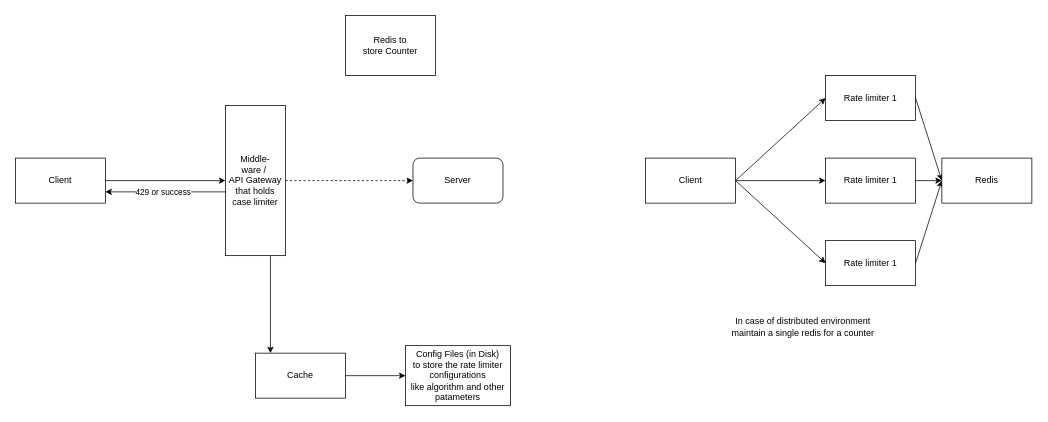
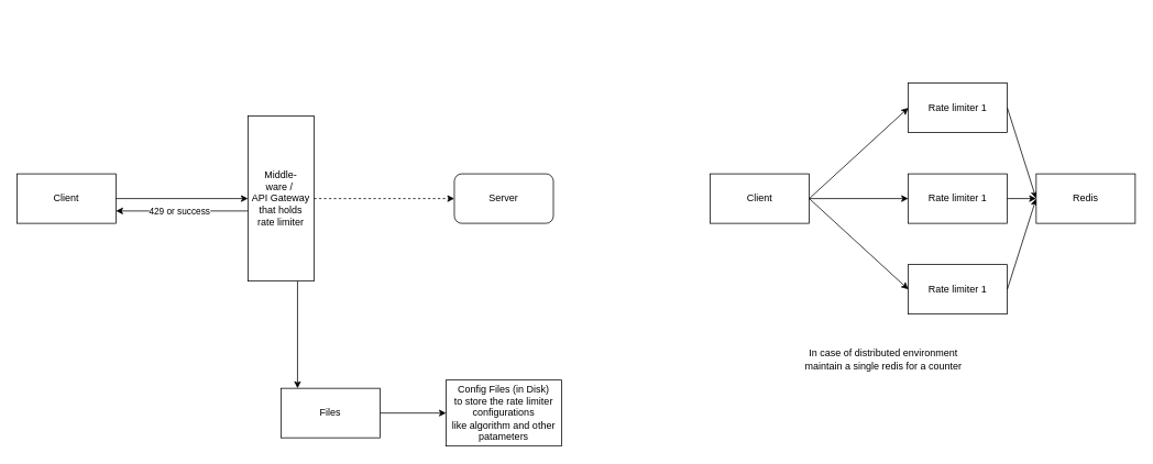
  <mxCell id="0" />
  <mxCell id="1" parent="0" />
- <mxCell id="2" value="Redis to&lt;div&gt;store Counter&lt;/div&gt;" style="rounded=0;whiteSpace=wrap;html=1;" vertex="1" parent="1"><mxGeometry x="460" y="20" width="120" height="80" as="geometry" /></mxCell>
  <mxCell id="3" value="Client" style="rounded=0;whiteSpace=wrap;html=1;" vertex="1" parent="1"><mxGeometry x="20" y="210" width="120" height="60" as="geometry" /></mxCell>
  <mxCell id="4" value="Server" style="whiteSpace=wrap;html=1;rounded=1;" vertex="1" parent="1"><mxGeometry x="550" y="210" width="120" height="60" as="geometry" /></mxCell>
- <mxCell id="5" value="Middle-&lt;div&gt;ware /&amp;nbsp;&lt;/div&gt;&lt;div&gt;API Gateway&lt;/div&gt;&lt;div&gt;that holds&lt;/div&gt;&lt;div&gt;case limiter&lt;/div&gt;" style="rounded=0;whiteSpace=wrap;html=1;" vertex="1" parent="1"><mxGeometry x="300" y="140" width="80" height="200" as="geometry" /></mxCell>
+ <mxCell id="5" value="Middle-&lt;div&gt;ware /&amp;nbsp;&lt;/div&gt;&lt;div&gt;API Gateway&lt;/div&gt;&lt;div&gt;that holds&lt;/div&gt;&lt;div&gt;rate limiter&lt;/div&gt;" style="rounded=0;whiteSpace=wrap;html=1;" vertex="1" parent="1"><mxGeometry x="300" y="140" width="80" height="200" as="geometry" /></mxCell>
  <mxCell id="6" value="" style="endArrow=classic;html=1;rounded=0;entryX=0;entryY=0.5;entryDx=0;entryDy=0;exitX=1;exitY=0.5;exitDx=0;exitDy=0;" edge="1" parent="1" source="3" target="5"><mxGeometry width="50" height="50" relative="1" as="geometry"><mxPoint x="40" y="200" as="sourcePoint" /><mxPoint x="90" y="150" as="targetPoint" /></mxGeometry></mxCell>
  <mxCell id="7" value="Config Files (in Disk)&lt;div&gt;to store the rate limiter configurations&lt;/div&gt;&lt;div&gt;like algorithm and other patameters&lt;/div&gt;" style="rounded=0;whiteSpace=wrap;html=1;" vertex="1" parent="1"><mxGeometry x="540" y="460" width="140" height="80" as="geometry" /></mxCell>
- <mxCell id="8" value="Cache" style="rounded=0;whiteSpace=wrap;html=1;" vertex="1" parent="1"><mxGeometry y="470" width="120" height="60" as="geometry" x="340" /></mxCell>
+ <mxCell id="8" value="Files" style="rounded=0;whiteSpace=wrap;html=1;" vertex="1" parent="1"><mxGeometry y="470" width="120" height="60" as="geometry" x="340" /></mxCell>
  <mxCell id="9" value="" style="endArrow=classic;html=1;rounded=0;exitX=0.75;exitY=1;exitDx=0;exitDy=0;" edge="1" parent="1" source="5"><mxGeometry width="50" height="50" relative="1" as="geometry"><mxPoint x="370" y="420" as="sourcePoint" /><mxPoint x="360" y="470" as="targetPoint" /></mxGeometry></mxCell>
  <mxCell id="10" value="" style="endArrow=classic;html=1;rounded=0;entryX=1;entryY=0.75;entryDx=0;entryDy=0;exitX=0;exitY=0.575;exitDx=0;exitDy=0;exitPerimeter=0;" edge="1" parent="1" source="5" target="3"><mxGeometry width="50" height="50" relative="1" as="geometry"><mxPoint x="140" y="390" as="sourcePoint" /><mxPoint x="190" y="340" as="targetPoint" /></mxGeometry></mxCell>
  <mxCell id="11" value="429 or success" style="edgeLabel;html=1;align=center;verticalAlign=middle;resizable=0;points=[];" vertex="1" connectable="0" parent="10"><mxGeometry x="0.05" relative="1" as="geometry"><mxPoint as="offset" /></mxGeometry></mxCell>
  <mxCell id="12" value="" style="endArrow=classic;html=1;rounded=0;entryX=0;entryY=0.5;entryDx=0;entryDy=0;exitX=1;exitY=0.5;exitDx=0;exitDy=0;dashed=1;" edge="1" parent="1" source="5" target="4"><mxGeometry width="50" height="50" relative="1" as="geometry"><mxPoint x="-10" y="470" as="sourcePoint" /><mxPoint x="40" y="420" as="targetPoint" /></mxGeometry></mxCell>
  <mxCell id="13" value="" style="endArrow=classic;html=1;rounded=0;entryX=0;entryY=0.5;entryDx=0;entryDy=0;exitX=1;exitY=0.5;exitDx=0;exitDy=0;" edge="1" parent="1" source="8" target="7"><mxGeometry width="50" height="50" relative="1" as="geometry"><mxPoint x="360" y="640" as="sourcePoint" /><mxPoint x="410" y="590" as="targetPoint" /></mxGeometry></mxCell>
  <mxCell id="14" value="Client" style="rounded=0;whiteSpace=wrap;html=1;" vertex="1" parent="1"><mxGeometry x="860" y="210" width="120" height="60" as="geometry" /></mxCell>
  <mxCell id="15" value="Rate limiter 1" style="rounded=0;whiteSpace=wrap;html=1;" vertex="1" parent="1"><mxGeometry x="1100" y="100" width="120" height="60" as="geometry" /></mxCell>
  <mxCell id="16" value="Rate limiter 1" style="rounded=0;whiteSpace=wrap;html=1;" vertex="1" parent="1"><mxGeometry x="1100" y="210" width="120" height="60" as="geometry" /></mxCell>
  <mxCell id="17" value="Rate limiter 1" style="rounded=0;whiteSpace=wrap;html=1;" vertex="1" parent="1"><mxGeometry x="1100" y="320" width="120" height="60" as="geometry" /></mxCell>
  <mxCell id="18" value="" style="endArrow=classic;html=1;rounded=0;entryX=0;entryY=0.5;entryDx=0;entryDy=0;exitX=1;exitY=0.5;exitDx=0;exitDy=0;" edge="1" parent="1" source="14" target="15"><mxGeometry width="50" height="50" relative="1" as="geometry"><mxPoint x="910" y="500" as="sourcePoint" /><mxPoint x="960" y="450" as="targetPoint" /></mxGeometry></mxCell>
  <mxCell id="19" value="" style="endArrow=classic;html=1;rounded=0;entryX=0;entryY=0.5;entryDx=0;entryDy=0;" edge="1" parent="1" target="16"><mxGeometry width="50" height="50" relative="1" as="geometry"><mxPoint x="980" y="240" as="sourcePoint" /><mxPoint x="1080" y="340" as="targetPoint" /></mxGeometry></mxCell>
  <mxCell id="20" value="" style="endArrow=classic;html=1;rounded=0;entryX=0;entryY=0.5;entryDx=0;entryDy=0;exitX=1;exitY=0.5;exitDx=0;exitDy=0;" edge="1" parent="1" source="14" target="17"><mxGeometry width="50" height="50" relative="1" as="geometry"><mxPoint x="900" y="420" as="sourcePoint" /><mxPoint x="950" y="370" as="targetPoint" /></mxGeometry></mxCell>
  <mxCell id="21" value="In case of distributed environment maintain a single redis for a counter" style="text;html=1;whiteSpace=wrap;strokeColor=none;fillColor=none;align=center;verticalAlign=middle;rounded=0;" vertex="1" parent="1"><mxGeometry x="970" y="420" width="200" height="30" as="geometry" /></mxCell>
  <mxCell id="22" value="" style="endArrow=classic;html=1;rounded=0;exitX=1;exitY=0.5;exitDx=0;exitDy=0;entryX=0;entryY=0.5;entryDx=0;entryDy=0;" edge="1" parent="1" source="15" target="25"><mxGeometry width="50" height="50" relative="1" as="geometry"><mxPoint x="1300" y="140" as="sourcePoint" /><mxPoint x="1350" y="250" as="targetPoint" /></mxGeometry></mxCell>
  <mxCell id="23" value="" style="endArrow=classic;html=1;rounded=0;exitX=1;exitY=0.5;exitDx=0;exitDy=0;entryX=0;entryY=0.5;entryDx=0;entryDy=0;" edge="1" parent="1" source="16" target="25"><mxGeometry width="50" height="50" relative="1" as="geometry"><mxPoint x="880" y="140" as="sourcePoint" /><mxPoint x="1350" y="250" as="targetPoint" /></mxGeometry></mxCell>
  <mxCell id="24" value="" style="endArrow=classic;html=1;rounded=0;exitX=1;exitY=0.5;exitDx=0;exitDy=0;entryX=0;entryY=0.5;entryDx=0;entryDy=0;" edge="1" parent="1" source="17" target="25"><mxGeometry width="50" height="50" relative="1" as="geometry"><mxPoint x="1310" y="340" as="sourcePoint" /><mxPoint x="1360" y="290" as="targetPoint" /></mxGeometry></mxCell>
  <mxCell id="25" value="Redis" style="rounded=0;whiteSpace=wrap;html=1;" vertex="1" parent="1"><mxGeometry x="1255" y="210" width="120" height="60" as="geometry" /></mxCell>
